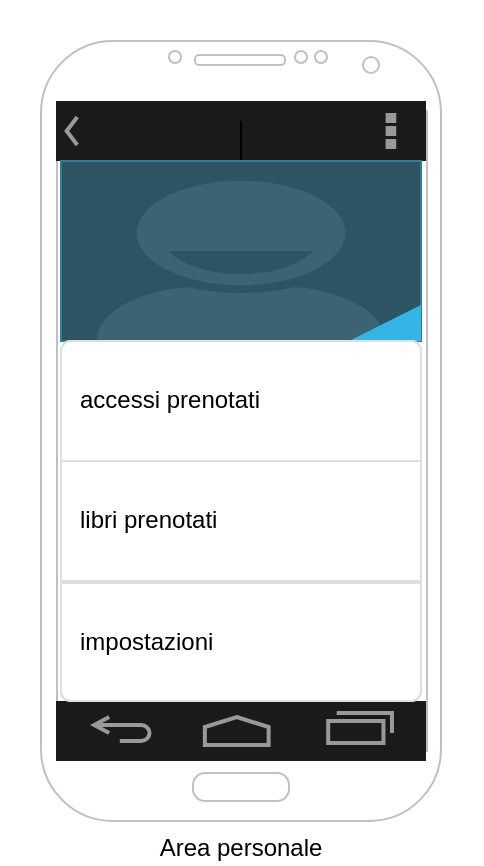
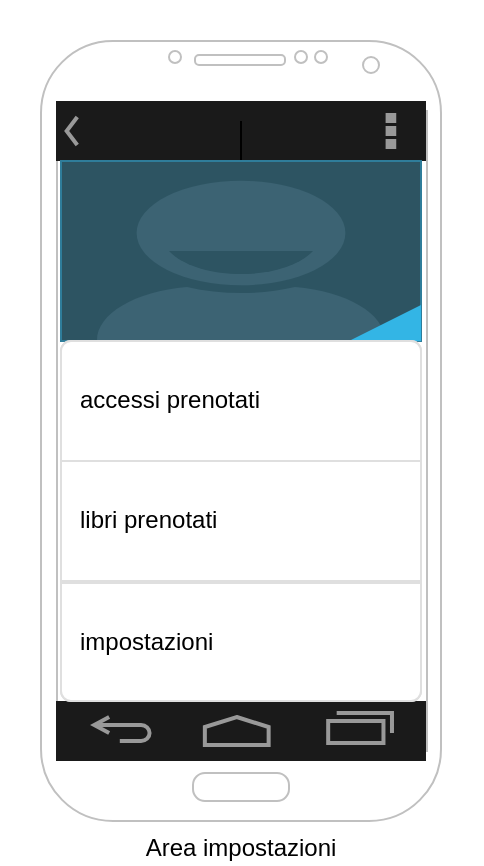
  <mxCell id="0" />
  <mxCell id="1" parent="0" />
- <mxCell id="2" value="Area personale" style="verticalLabelPosition=bottom;verticalAlign=top;html=1;shadow=0;dashed=0;strokeWidth=1;shape=mxgraph.android.phone2;strokeColor=#c0c0c0;" vertex="1" parent="1"><mxGeometry x="20" y="20" width="200" height="390" as="geometry" /></mxCell>
+ <mxCell id="2" value="Area impostazioni" style="verticalLabelPosition=bottom;verticalAlign=top;html=1;shadow=0;dashed=0;strokeWidth=1;shape=mxgraph.android.phone2;strokeColor=#c0c0c0;" vertex="1" parent="1"><mxGeometry x="20" y="20" width="200" height="390" as="geometry" /></mxCell>
  <mxCell id="3" value="" style="verticalLabelPosition=bottom;verticalAlign=top;html=1;shadow=0;dashed=0;strokeWidth=2;shape=mxgraph.android.navigation_bar_1;fillColor=#1A1A1A;strokeColor=#999999;" vertex="1" parent="1"><mxGeometry x="27.5" y="350" width="185" height="30" as="geometry" /></mxCell>
  <mxCell id="4" value="" style="strokeWidth=1;html=1;shadow=0;dashed=0;shape=mxgraph.android.action_bar;fillColor=#1A1A1A;strokeColor=#c0c0c0;strokeWidth=2;fontColor=#FFFFFF;" vertex="1" parent="1"><mxGeometry x="27.5" y="50" width="185" height="30" as="geometry" /></mxCell>
  <mxCell id="5" value="" style="edgeStyle=orthogonalEdgeStyle;rounded=0;orthogonalLoop=1;jettySize=auto;html=1;" edge="1" parent="1" source="6" target="4"><mxGeometry relative="1" as="geometry" /></mxCell>
  <mxCell id="6" value="" style="verticalLabelPosition=bottom;verticalAlign=top;html=1;shadow=0;dashed=0;strokeWidth=1;shape=mxgraph.android.contact_badge_focused;" vertex="1" parent="1"><mxGeometry x="30" y="80" width="180" height="90" as="geometry" /></mxCell>
  <mxCell id="7" value="" style="html=1;shadow=0;dashed=0;shape=mxgraph.bootstrap.rrect;rSize=5;strokeColor=#DFDFDF;html=1;whiteSpace=wrap;fillColor=#FFFFFF;fontColor=#000000;" vertex="1" parent="1"><mxGeometry x="30" y="170" width="180" height="180" as="geometry" /></mxCell>
  <mxCell id="8" value="accessi prenotati" style="strokeColor=inherit;fillColor=inherit;gradientColor=inherit;fontColor=inherit;html=1;shadow=0;dashed=0;shape=mxgraph.bootstrap.topButton;rSize=5;perimeter=none;whiteSpace=wrap;resizeWidth=1;align=left;spacing=10;" vertex="1" parent="7"><mxGeometry width="180" height="60" relative="1" as="geometry" /></mxCell>
  <mxCell id="9" value="libri prenotati" style="strokeColor=inherit;fillColor=inherit;gradientColor=inherit;fontColor=inherit;html=1;shadow=0;dashed=0;perimeter=none;whiteSpace=wrap;resizeWidth=1;align=left;spacing=10;" vertex="1" parent="7"><mxGeometry width="180" height="60" relative="1" as="geometry"><mxPoint y="60" as="offset" /></mxGeometry></mxCell>
  <mxCell id="10" value="impostazioni" style="strokeColor=inherit;fillColor=inherit;gradientColor=inherit;fontColor=inherit;html=1;shadow=0;dashed=0;shape=mxgraph.bootstrap.bottomButton;rSize=5;perimeter=none;whiteSpace=wrap;resizeWidth=1;resizeHeight=0;align=left;spacing=10;" vertex="1" parent="7"><mxGeometry y="1" width="180" height="59" relative="1" as="geometry"><mxPoint y="-59" as="offset" /></mxGeometry></mxCell>
